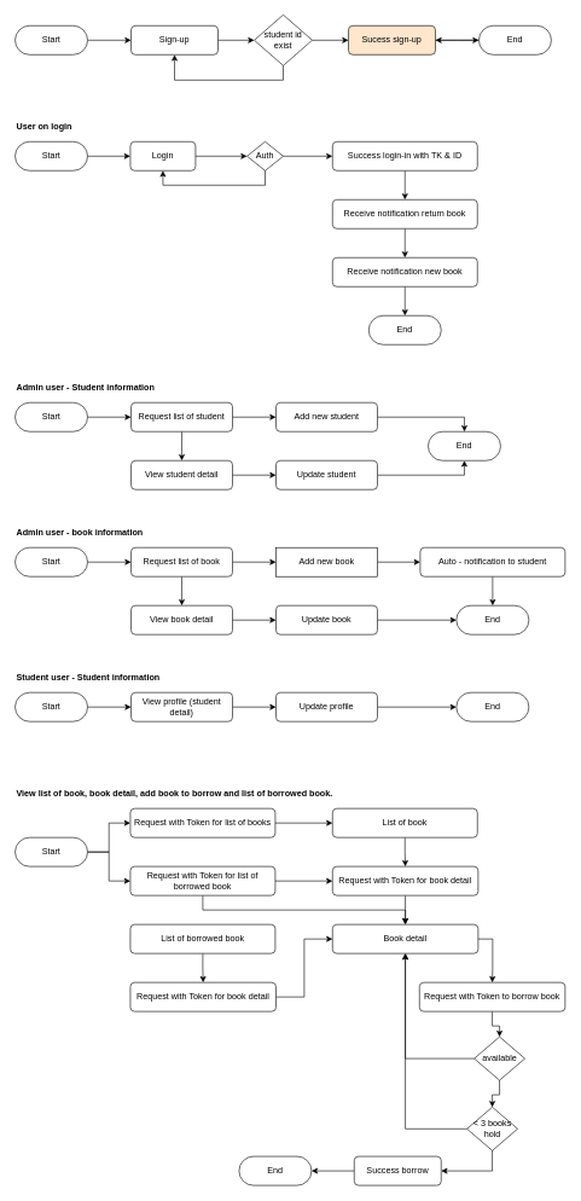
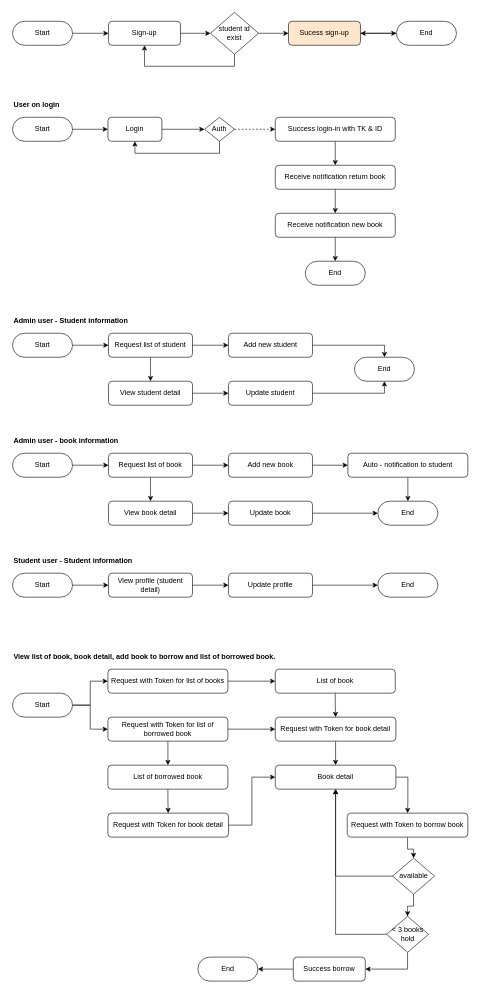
  <mxCell id="0" />
  <mxCell id="1" parent="0" />
  <mxCell id="2" style="edgeStyle=orthogonalEdgeStyle;rounded=0;orthogonalLoop=1;jettySize=auto;html=1;exitX=1;exitY=0.5;exitDx=0;exitDy=0;entryX=0;entryY=0.5;entryDx=0;entryDy=0;" parent="1" source="3" target="5" edge="1"><mxGeometry relative="1" as="geometry" /></mxCell>
  <mxCell id="3" value="Start" style="rounded=1;whiteSpace=wrap;html=1;arcSize=50;" parent="1" vertex="1"><mxGeometry x="20" y="35" width="100" height="40" as="geometry" /></mxCell>
  <mxCell id="4" style="edgeStyle=orthogonalEdgeStyle;rounded=0;orthogonalLoop=1;jettySize=auto;html=1;exitX=1;exitY=0.5;exitDx=0;exitDy=0;entryX=0;entryY=0.5;entryDx=0;entryDy=0;" parent="1" source="5" target="8" edge="1"><mxGeometry relative="1" as="geometry" /></mxCell>
  <mxCell id="5" value="Sign-up" style="rounded=1;whiteSpace=wrap;html=1;" parent="1" vertex="1"><mxGeometry x="180" y="35" width="120" height="40" as="geometry" /></mxCell>
  <mxCell id="6" style="edgeStyle=orthogonalEdgeStyle;rounded=0;orthogonalLoop=1;jettySize=auto;html=1;exitX=1;exitY=0.5;exitDx=0;exitDy=0;" parent="1" source="8" target="10" edge="1"><mxGeometry relative="1" as="geometry" /></mxCell>
  <mxCell id="7" style="edgeStyle=orthogonalEdgeStyle;rounded=0;orthogonalLoop=1;jettySize=auto;html=1;exitX=0.5;exitY=1;exitDx=0;exitDy=0;entryX=0.5;entryY=1;entryDx=0;entryDy=0;" parent="1" source="8" target="5" edge="1"><mxGeometry relative="1" as="geometry" /></mxCell>
  <mxCell id="8" value="student id&lt;div&gt;exist&lt;/div&gt;" style="rhombus;whiteSpace=wrap;html=1;" parent="1" vertex="1"><mxGeometry x="350" y="20" width="80" height="70" as="geometry" /></mxCell>
  <mxCell id="9" style="edgeStyle=orthogonalEdgeStyle;rounded=0;orthogonalLoop=1;jettySize=auto;html=1;exitX=1;exitY=0.5;exitDx=0;exitDy=0;entryX=0;entryY=0.5;entryDx=0;entryDy=0;" parent="1" source="10" edge="1"><mxGeometry relative="1" as="geometry"><mxPoint x="660" y="55" as="targetPoint" /></mxGeometry></mxCell>
  <mxCell id="10" value="Sucess sign-up" style="rounded=1;whiteSpace=wrap;html=1;fillColor=#ffe6cc;" parent="1" vertex="1"><mxGeometry x="480" y="35" width="120" height="40" as="geometry" /></mxCell>
  <mxCell id="11" value="" style="edgeStyle=orthogonalEdgeStyle;rounded=0;orthogonalLoop=1;jettySize=auto;html=1;" parent="1" source="12" target="10" edge="1"><mxGeometry relative="1" as="geometry" /></mxCell>
  <mxCell id="12" value="End" style="rounded=1;whiteSpace=wrap;html=1;arcSize=50;" parent="1" vertex="1"><mxGeometry x="660" y="35" width="100" height="40" as="geometry" /></mxCell>
  <mxCell id="13" value="Admin user - Student information" style="text;html=1;align=left;verticalAlign=middle;whiteSpace=wrap;rounded=0;fontStyle=1" parent="1" vertex="1"><mxGeometry x="20" y="515" width="759" height="40" as="geometry" /></mxCell>
  <mxCell id="14" style="edgeStyle=orthogonalEdgeStyle;rounded=0;orthogonalLoop=1;jettySize=auto;html=1;exitX=1;exitY=0.5;exitDx=0;exitDy=0;entryX=0;entryY=0.5;entryDx=0;entryDy=0;" parent="1" source="15" target="20" edge="1"><mxGeometry relative="1" as="geometry" /></mxCell>
  <mxCell id="15" value="Start" style="rounded=1;whiteSpace=wrap;html=1;arcSize=50;" parent="1" vertex="1"><mxGeometry x="20" y="555" width="100" height="40" as="geometry" /></mxCell>
  <mxCell id="16" style="edgeStyle=orthogonalEdgeStyle;rounded=0;orthogonalLoop=1;jettySize=auto;html=1;exitX=1;exitY=0.5;exitDx=0;exitDy=0;entryX=0.5;entryY=0;entryDx=0;entryDy=0;" parent="1" source="17" target="37" edge="1"><mxGeometry relative="1" as="geometry" /></mxCell>
  <mxCell id="17" value="Add new student" style="rounded=1;whiteSpace=wrap;html=1;" parent="1" vertex="1"><mxGeometry x="380" y="555" width="140" height="40" as="geometry" /></mxCell>
  <mxCell id="18" style="edgeStyle=orthogonalEdgeStyle;rounded=0;orthogonalLoop=1;jettySize=auto;html=1;exitX=1;exitY=0.5;exitDx=0;exitDy=0;entryX=0;entryY=0.5;entryDx=0;entryDy=0;" parent="1" source="20" target="17" edge="1"><mxGeometry relative="1" as="geometry" /></mxCell>
  <mxCell id="19" style="edgeStyle=orthogonalEdgeStyle;rounded=0;orthogonalLoop=1;jettySize=auto;html=1;exitX=0.5;exitY=1;exitDx=0;exitDy=0;entryX=0.5;entryY=0;entryDx=0;entryDy=0;" parent="1" source="20" target="22" edge="1"><mxGeometry relative="1" as="geometry" /></mxCell>
  <mxCell id="20" value="Request list of student" style="rounded=1;whiteSpace=wrap;html=1;" parent="1" vertex="1"><mxGeometry x="180" y="555" width="140" height="40" as="geometry" /></mxCell>
  <mxCell id="21" style="edgeStyle=orthogonalEdgeStyle;rounded=0;orthogonalLoop=1;jettySize=auto;html=1;exitX=1;exitY=0.5;exitDx=0;exitDy=0;entryX=0;entryY=0.5;entryDx=0;entryDy=0;" parent="1" source="22" target="24" edge="1"><mxGeometry relative="1" as="geometry" /></mxCell>
  <mxCell id="22" value="View student detail" style="rounded=1;whiteSpace=wrap;html=1;" parent="1" vertex="1"><mxGeometry x="180" y="635" width="140" height="40" as="geometry" /></mxCell>
  <mxCell id="23" style="edgeStyle=orthogonalEdgeStyle;rounded=0;orthogonalLoop=1;jettySize=auto;html=1;exitX=1;exitY=0.5;exitDx=0;exitDy=0;entryX=0.5;entryY=1;entryDx=0;entryDy=0;" parent="1" source="24" target="37" edge="1"><mxGeometry relative="1" as="geometry" /></mxCell>
  <mxCell id="24" value="Update student" style="rounded=1;whiteSpace=wrap;html=1;" parent="1" vertex="1"><mxGeometry x="380" y="635" width="140" height="40" as="geometry" /></mxCell>
  <mxCell id="25" style="edgeStyle=orthogonalEdgeStyle;rounded=0;orthogonalLoop=1;jettySize=auto;html=1;exitX=1;exitY=0.5;exitDx=0;exitDy=0;entryX=0;entryY=0.5;entryDx=0;entryDy=0;" parent="1" source="26" target="31" edge="1"><mxGeometry relative="1" as="geometry" /></mxCell>
  <mxCell id="26" value="Start" style="rounded=1;whiteSpace=wrap;html=1;arcSize=50;" parent="1" vertex="1"><mxGeometry x="20" y="755" width="100" height="40" as="geometry" /></mxCell>
  <mxCell id="27" style="edgeStyle=orthogonalEdgeStyle;rounded=0;orthogonalLoop=1;jettySize=auto;html=1;exitX=1;exitY=0.5;exitDx=0;exitDy=0;entryX=0;entryY=0.5;entryDx=0;entryDy=0;" parent="1" source="28" target="40" edge="1"><mxGeometry relative="1" as="geometry" /></mxCell>
- <mxCell id="28" value="Add new book" style="whiteSpace=wrap;html=1;rounded=0;" parent="1" vertex="1"><mxGeometry x="380" y="755" width="140" height="40" as="geometry" /></mxCell>
+ <mxCell id="28" value="Add new book" style="rounded=1;whiteSpace=wrap;html=1;" parent="1" vertex="1"><mxGeometry x="380" y="755" width="140" height="40" as="geometry" /></mxCell>
  <mxCell id="29" style="edgeStyle=orthogonalEdgeStyle;rounded=0;orthogonalLoop=1;jettySize=auto;html=1;exitX=1;exitY=0.5;exitDx=0;exitDy=0;entryX=0;entryY=0.5;entryDx=0;entryDy=0;" parent="1" source="31" target="28" edge="1"><mxGeometry relative="1" as="geometry" /></mxCell>
  <mxCell id="30" style="edgeStyle=orthogonalEdgeStyle;rounded=0;orthogonalLoop=1;jettySize=auto;html=1;exitX=0.5;exitY=1;exitDx=0;exitDy=0;entryX=0.5;entryY=0;entryDx=0;entryDy=0;" parent="1" source="31" target="33" edge="1"><mxGeometry relative="1" as="geometry" /></mxCell>
  <mxCell id="31" value="Request list of book" style="rounded=1;whiteSpace=wrap;html=1;" parent="1" vertex="1"><mxGeometry x="180" y="755" width="140" height="40" as="geometry" /></mxCell>
  <mxCell id="32" style="edgeStyle=orthogonalEdgeStyle;rounded=0;orthogonalLoop=1;jettySize=auto;html=1;exitX=1;exitY=0.5;exitDx=0;exitDy=0;entryX=0;entryY=0.5;entryDx=0;entryDy=0;" parent="1" source="33" target="35" edge="1"><mxGeometry relative="1" as="geometry" /></mxCell>
  <mxCell id="33" value="View book detail" style="rounded=1;whiteSpace=wrap;html=1;" parent="1" vertex="1"><mxGeometry x="180" y="835" width="140" height="40" as="geometry" /></mxCell>
  <mxCell id="34" style="edgeStyle=orthogonalEdgeStyle;rounded=0;orthogonalLoop=1;jettySize=auto;html=1;exitX=1;exitY=0.5;exitDx=0;exitDy=0;" parent="1" source="35" target="38" edge="1"><mxGeometry relative="1" as="geometry" /></mxCell>
  <mxCell id="35" value="Update book" style="rounded=1;whiteSpace=wrap;html=1;" parent="1" vertex="1"><mxGeometry x="380" y="835" width="140" height="40" as="geometry" /></mxCell>
  <mxCell id="36" value="Admin user - book information" style="text;html=1;align=left;verticalAlign=middle;whiteSpace=wrap;rounded=0;fontStyle=1" parent="1" vertex="1"><mxGeometry x="20" y="715" width="759" height="40" as="geometry" /></mxCell>
  <mxCell id="37" value="End" style="rounded=1;whiteSpace=wrap;html=1;arcSize=50;" parent="1" vertex="1"><mxGeometry x="590" y="595" width="100" height="40" as="geometry" /></mxCell>
  <mxCell id="38" value="End" style="rounded=1;whiteSpace=wrap;html=1;arcSize=50;" parent="1" vertex="1"><mxGeometry x="629" y="835" width="100" height="40" as="geometry" /></mxCell>
  <mxCell id="39" style="edgeStyle=orthogonalEdgeStyle;rounded=0;orthogonalLoop=1;jettySize=auto;html=1;exitX=0.5;exitY=1;exitDx=0;exitDy=0;entryX=0.5;entryY=0;entryDx=0;entryDy=0;" parent="1" source="40" target="38" edge="1"><mxGeometry relative="1" as="geometry" /></mxCell>
  <mxCell id="40" value="Auto - notification to student" style="rounded=1;whiteSpace=wrap;html=1;" parent="1" vertex="1"><mxGeometry x="579" y="755" width="200" height="40" as="geometry" /></mxCell>
  <mxCell id="41" style="edgeStyle=orthogonalEdgeStyle;rounded=0;orthogonalLoop=1;jettySize=auto;html=1;exitX=1;exitY=0.5;exitDx=0;exitDy=0;entryX=0;entryY=0.5;entryDx=0;entryDy=0;" parent="1" source="42" target="46" edge="1"><mxGeometry relative="1" as="geometry" /></mxCell>
  <mxCell id="42" value="Start" style="rounded=1;whiteSpace=wrap;html=1;arcSize=50;" parent="1" vertex="1"><mxGeometry x="20" y="955" width="100" height="40" as="geometry" /></mxCell>
  <mxCell id="43" style="edgeStyle=orthogonalEdgeStyle;rounded=0;orthogonalLoop=1;jettySize=auto;html=1;exitX=1;exitY=0.5;exitDx=0;exitDy=0;" parent="1" source="44" target="48" edge="1"><mxGeometry relative="1" as="geometry"><mxPoint x="579" y="975" as="targetPoint" /></mxGeometry></mxCell>
  <mxCell id="44" value="Update profile" style="rounded=1;whiteSpace=wrap;html=1;" parent="1" vertex="1"><mxGeometry x="380" y="955" width="140" height="40" as="geometry" /></mxCell>
  <mxCell id="45" style="edgeStyle=orthogonalEdgeStyle;rounded=0;orthogonalLoop=1;jettySize=auto;html=1;exitX=1;exitY=0.5;exitDx=0;exitDy=0;entryX=0;entryY=0.5;entryDx=0;entryDy=0;" parent="1" source="46" target="44" edge="1"><mxGeometry relative="1" as="geometry" /></mxCell>
  <mxCell id="46" value="View profile (student detail)" style="rounded=1;whiteSpace=wrap;html=1;" parent="1" vertex="1"><mxGeometry x="180" y="955" width="140" height="40" as="geometry" /></mxCell>
  <mxCell id="47" value="Student user - Student information" style="text;html=1;align=left;verticalAlign=middle;whiteSpace=wrap;rounded=0;fontStyle=1" parent="1" vertex="1"><mxGeometry x="20" y="915" width="759" height="40" as="geometry" /></mxCell>
  <mxCell id="48" value="End" style="rounded=1;whiteSpace=wrap;html=1;arcSize=50;" parent="1" vertex="1"><mxGeometry x="629" y="955" width="100" height="40" as="geometry" /></mxCell>
  <mxCell id="49" value="Start" style="rounded=1;whiteSpace=wrap;html=1;arcSize=50;" parent="1" vertex="1"><mxGeometry x="20" y="195" width="100" height="40" as="geometry" /></mxCell>
  <mxCell id="50" value="" style="endArrow=classic;html=1;rounded=0;exitX=1;exitY=0.5;exitDx=0;exitDy=0;entryX=0;entryY=0.5;entryDx=0;entryDy=0;" parent="1" source="49" target="52" edge="1"><mxGeometry width="50" height="50" relative="1" as="geometry"><mxPoint x="379" y="525" as="sourcePoint" /><mxPoint x="429" y="475" as="targetPoint" /></mxGeometry></mxCell>
  <mxCell id="51" style="edgeStyle=orthogonalEdgeStyle;rounded=0;orthogonalLoop=1;jettySize=auto;html=1;exitX=1;exitY=0.5;exitDx=0;exitDy=0;entryX=0;entryY=0.5;entryDx=0;entryDy=0;" parent="1" source="52" target="55" edge="1"><mxGeometry relative="1" as="geometry" /></mxCell>
  <mxCell id="52" value="Login" style="rounded=1;whiteSpace=wrap;html=1;" parent="1" vertex="1"><mxGeometry x="179" y="195" width="90" height="40" as="geometry" /></mxCell>
  <mxCell id="53" style="edgeStyle=orthogonalEdgeStyle;rounded=0;orthogonalLoop=1;jettySize=auto;html=1;exitX=0.5;exitY=1;exitDx=0;exitDy=0;entryX=0.5;entryY=1;entryDx=0;entryDy=0;" parent="1" source="55" target="52" edge="1"><mxGeometry relative="1" as="geometry" /></mxCell>
- <mxCell id="54" style="edgeStyle=orthogonalEdgeStyle;rounded=0;orthogonalLoop=1;jettySize=auto;html=1;exitX=1;exitY=0.5;exitDx=0;exitDy=0;entryX=0;entryY=0.5;entryDx=0;entryDy=0;" parent="1" source="55" target="57" edge="1"><mxGeometry relative="1" as="geometry" /></mxCell>
+ <mxCell id="54" style="edgeStyle=orthogonalEdgeStyle;rounded=0;orthogonalLoop=1;jettySize=auto;html=1;exitX=1;exitY=0.5;exitDx=0;exitDy=0;entryX=0;entryY=0.5;entryDx=0;entryDy=0;dashed=1;" parent="1" source="55" target="57" edge="1"><mxGeometry relative="1" as="geometry" /></mxCell>
  <mxCell id="55" value="Auth" style="rhombus;whiteSpace=wrap;html=1;" parent="1" vertex="1"><mxGeometry x="340" y="195" width="50" height="40" as="geometry" /></mxCell>
  <mxCell id="56" style="edgeStyle=orthogonalEdgeStyle;rounded=0;orthogonalLoop=1;jettySize=auto;html=1;exitX=0.5;exitY=1;exitDx=0;exitDy=0;" parent="1" source="57" target="59" edge="1"><mxGeometry relative="1" as="geometry" /></mxCell>
  <mxCell id="57" value="Success login-in with TK &amp;amp; ID" style="rounded=1;whiteSpace=wrap;html=1;" parent="1" vertex="1"><mxGeometry x="458" y="195" width="200" height="40" as="geometry" /></mxCell>
  <mxCell id="58" style="edgeStyle=orthogonalEdgeStyle;rounded=0;orthogonalLoop=1;jettySize=auto;html=1;exitX=0.5;exitY=1;exitDx=0;exitDy=0;entryX=0.5;entryY=0;entryDx=0;entryDy=0;" parent="1" source="59" target="61" edge="1"><mxGeometry relative="1" as="geometry" /></mxCell>
  <mxCell id="59" value="Receive notification return book" style="rounded=1;whiteSpace=wrap;html=1;" parent="1" vertex="1"><mxGeometry x="458" y="275" width="200" height="40" as="geometry" /></mxCell>
  <mxCell id="60" style="edgeStyle=orthogonalEdgeStyle;rounded=0;orthogonalLoop=1;jettySize=auto;html=1;exitX=0.5;exitY=1;exitDx=0;exitDy=0;" parent="1" source="61" target="62" edge="1"><mxGeometry relative="1" as="geometry" /></mxCell>
  <mxCell id="61" value="Receive notification new book" style="rounded=1;whiteSpace=wrap;html=1;" parent="1" vertex="1"><mxGeometry x="458" y="355" width="200" height="40" as="geometry" /></mxCell>
  <mxCell id="62" value="End" style="rounded=1;whiteSpace=wrap;html=1;arcSize=50;" parent="1" vertex="1"><mxGeometry x="508" y="435" width="100" height="40" as="geometry" /></mxCell>
  <mxCell id="63" value="User on login" style="text;html=1;align=left;verticalAlign=middle;whiteSpace=wrap;rounded=0;fontStyle=1" parent="1" vertex="1"><mxGeometry x="20" y="155" width="120" height="40" as="geometry" /></mxCell>
  <mxCell id="64" value="View list of book, book detail, add book to borrow and list of borrowed book." style="text;html=1;align=left;verticalAlign=middle;whiteSpace=wrap;rounded=0;fontStyle=1" parent="1" vertex="1"><mxGeometry x="20" width="759" height="40" as="geometry" y="1075" /></mxCell>
  <mxCell id="65" style="edgeStyle=orthogonalEdgeStyle;rounded=0;orthogonalLoop=1;jettySize=auto;html=1;exitX=1;exitY=0.5;exitDx=0;exitDy=0;entryX=0;entryY=0.5;entryDx=0;entryDy=0;" parent="1" source="67" target="69" edge="1"><mxGeometry relative="1" as="geometry" /></mxCell>
  <mxCell id="66" style="edgeStyle=orthogonalEdgeStyle;rounded=0;orthogonalLoop=1;jettySize=auto;html=1;exitX=1;exitY=0.5;exitDx=0;exitDy=0;entryX=0;entryY=0.5;entryDx=0;entryDy=0;" parent="1" source="67" target="78" edge="1"><mxGeometry relative="1" as="geometry" /></mxCell>
  <mxCell id="67" value="Start" style="rounded=1;whiteSpace=wrap;html=1;arcSize=50;" parent="1" vertex="1"><mxGeometry x="20" y="1155" width="100" height="40" as="geometry" /></mxCell>
  <mxCell id="68" style="edgeStyle=orthogonalEdgeStyle;rounded=0;orthogonalLoop=1;jettySize=auto;html=1;exitX=1;exitY=0.5;exitDx=0;exitDy=0;entryX=0;entryY=0.5;entryDx=0;entryDy=0;" parent="1" source="69" target="71" edge="1"><mxGeometry relative="1" as="geometry"><mxPoint x="339" y="1135" as="targetPoint" /></mxGeometry></mxCell>
  <mxCell id="69" value="Request with Token for list of books" style="rounded=1;whiteSpace=wrap;html=1;" parent="1" vertex="1"><mxGeometry x="179" y="1115" width="200" height="40" as="geometry" /></mxCell>
  <mxCell id="70" style="edgeStyle=orthogonalEdgeStyle;rounded=0;orthogonalLoop=1;jettySize=auto;html=1;exitX=0.5;exitY=1;exitDx=0;exitDy=0;entryX=0.5;entryY=0;entryDx=0;entryDy=0;" parent="1" source="71" target="73" edge="1"><mxGeometry relative="1" as="geometry" /></mxCell>
  <mxCell id="71" value="List of book" style="rounded=1;whiteSpace=wrap;html=1;" parent="1" vertex="1"><mxGeometry x="458" y="1115" width="200" height="40" as="geometry" /></mxCell>
  <mxCell id="72" style="edgeStyle=orthogonalEdgeStyle;rounded=0;orthogonalLoop=1;jettySize=auto;html=1;exitX=0.5;exitY=1;exitDx=0;exitDy=0;" parent="1" source="73" target="75" edge="1"><mxGeometry relative="1" as="geometry" /></mxCell>
  <mxCell id="73" value="Request with Token for book detail" style="rounded=1;whiteSpace=wrap;html=1;" parent="1" vertex="1"><mxGeometry x="458" y="1195" width="201" height="40" as="geometry" /></mxCell>
  <mxCell id="74" style="edgeStyle=orthogonalEdgeStyle;rounded=0;orthogonalLoop=1;jettySize=auto;html=1;exitX=1;exitY=0.5;exitDx=0;exitDy=0;" parent="1" source="75" target="84" edge="1"><mxGeometry relative="1" as="geometry" /></mxCell>
  <mxCell id="75" value="Book detail" style="rounded=1;whiteSpace=wrap;html=1;" parent="1" vertex="1"><mxGeometry x="458" y="1275" width="201" height="40" as="geometry" /></mxCell>
- <mxCell id="76" style="edgeStyle=orthogonalEdgeStyle;rounded=0;orthogonalLoop=1;jettySize=auto;html=1;exitX=0.5;exitY=1;exitDx=0;exitDy=0;" parent="1" source="78" target="75" edge="1"><mxGeometry relative="1" as="geometry"><mxPoint x="339" y="1215" as="targetPoint" /></mxGeometry></mxCell>
+ <mxCell id="76" style="edgeStyle=orthogonalEdgeStyle;rounded=0;orthogonalLoop=1;jettySize=auto;html=1;exitX=0.5;exitY=1;exitDx=0;exitDy=0;entryX=0.5;entryY=0;entryDx=0;entryDy=0;" parent="1" source="78" target="80" edge="1"><mxGeometry relative="1" as="geometry"><mxPoint x="339" y="1215" as="targetPoint" /></mxGeometry></mxCell>
  <mxCell id="77" value="" style="edgeStyle=orthogonalEdgeStyle;rounded=0;orthogonalLoop=1;jettySize=auto;html=1;" parent="1" source="78" target="73" edge="1"><mxGeometry relative="1" as="geometry" /></mxCell>
  <mxCell id="78" value="Request with Token for list of borrowed book" style="rounded=1;whiteSpace=wrap;html=1;" parent="1" vertex="1"><mxGeometry x="179" y="1195" width="200" height="40" as="geometry" /></mxCell>
  <mxCell id="79" style="edgeStyle=orthogonalEdgeStyle;rounded=0;orthogonalLoop=1;jettySize=auto;html=1;exitX=0.5;exitY=1;exitDx=0;exitDy=0;entryX=0.5;entryY=0;entryDx=0;entryDy=0;" parent="1" source="80" target="82" edge="1"><mxGeometry relative="1" as="geometry" /></mxCell>
  <mxCell id="80" value="List of borrowed book" style="rounded=1;whiteSpace=wrap;html=1;" parent="1" vertex="1"><mxGeometry x="179" y="1275" width="200" height="40" as="geometry" /></mxCell>
  <mxCell id="81" style="edgeStyle=orthogonalEdgeStyle;rounded=0;orthogonalLoop=1;jettySize=auto;html=1;exitX=1;exitY=0.5;exitDx=0;exitDy=0;entryX=0;entryY=0.5;entryDx=0;entryDy=0;" parent="1" source="82" target="75" edge="1"><mxGeometry relative="1" as="geometry"><mxPoint x="339" y="1375" as="targetPoint" /></mxGeometry></mxCell>
  <mxCell id="82" value="Request with Token for book detail" style="rounded=1;whiteSpace=wrap;html=1;" parent="1" vertex="1"><mxGeometry x="179" y="1355" width="201" height="40" as="geometry" /></mxCell>
  <mxCell id="83" style="edgeStyle=orthogonalEdgeStyle;rounded=0;orthogonalLoop=1;jettySize=auto;html=1;exitX=0.5;exitY=1;exitDx=0;exitDy=0;" parent="1" source="84" target="87" edge="1"><mxGeometry relative="1" as="geometry" /></mxCell>
  <mxCell id="84" value="Request with Token to borrow book" style="rounded=1;whiteSpace=wrap;html=1;" parent="1" vertex="1"><mxGeometry x="578" y="1355" width="201" height="40" as="geometry" /></mxCell>
  <mxCell id="85" style="edgeStyle=orthogonalEdgeStyle;rounded=0;orthogonalLoop=1;jettySize=auto;html=1;exitX=0.5;exitY=1;exitDx=0;exitDy=0;" parent="1" source="87" target="90" edge="1"><mxGeometry relative="1" as="geometry" /></mxCell>
  <mxCell id="86" style="edgeStyle=orthogonalEdgeStyle;rounded=0;orthogonalLoop=1;jettySize=auto;html=1;exitX=0;exitY=0.5;exitDx=0;exitDy=0;entryX=0.5;entryY=1;entryDx=0;entryDy=0;" parent="1" source="87" target="75" edge="1"><mxGeometry relative="1" as="geometry" /></mxCell>
  <mxCell id="87" value="available" style="rhombus;whiteSpace=wrap;html=1;" parent="1" vertex="1"><mxGeometry x="653.5" y="1430" width="70" height="60" as="geometry" /></mxCell>
  <mxCell id="88" style="edgeStyle=orthogonalEdgeStyle;rounded=0;orthogonalLoop=1;jettySize=auto;html=1;exitX=0;exitY=0.5;exitDx=0;exitDy=0;entryX=0.5;entryY=1;entryDx=0;entryDy=0;" parent="1" source="90" target="75" edge="1"><mxGeometry relative="1" as="geometry" /></mxCell>
  <mxCell id="89" style="edgeStyle=orthogonalEdgeStyle;rounded=0;orthogonalLoop=1;jettySize=auto;html=1;exitX=0.5;exitY=1;exitDx=0;exitDy=0;entryX=1;entryY=0.5;entryDx=0;entryDy=0;" parent="1" source="90" target="92" edge="1"><mxGeometry relative="1" as="geometry" /></mxCell>
  <mxCell id="90" value="&amp;lt; 3 books hold" style="rhombus;whiteSpace=wrap;html=1;" parent="1" vertex="1"><mxGeometry x="643.5" y="1527" width="70" height="60" as="geometry" /></mxCell>
  <mxCell id="91" style="edgeStyle=orthogonalEdgeStyle;rounded=0;orthogonalLoop=1;jettySize=auto;html=1;exitX=0;exitY=0.5;exitDx=0;exitDy=0;" parent="1" source="92" target="93" edge="1"><mxGeometry relative="1" as="geometry" /></mxCell>
  <mxCell id="92" value="Success borrow" style="rounded=1;whiteSpace=wrap;html=1;" parent="1" vertex="1"><mxGeometry x="488" y="1595" width="120" height="40" as="geometry" /></mxCell>
  <mxCell id="93" value="End" style="rounded=1;whiteSpace=wrap;html=1;arcSize=50;" parent="1" vertex="1"><mxGeometry x="329" y="1595" width="100" height="40" as="geometry" /></mxCell>
